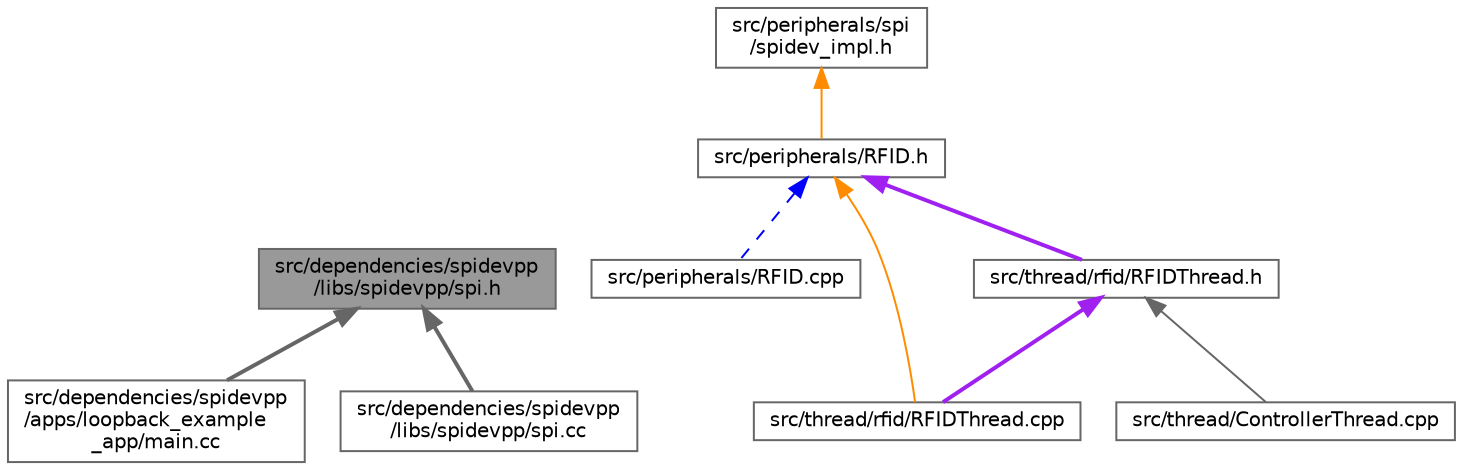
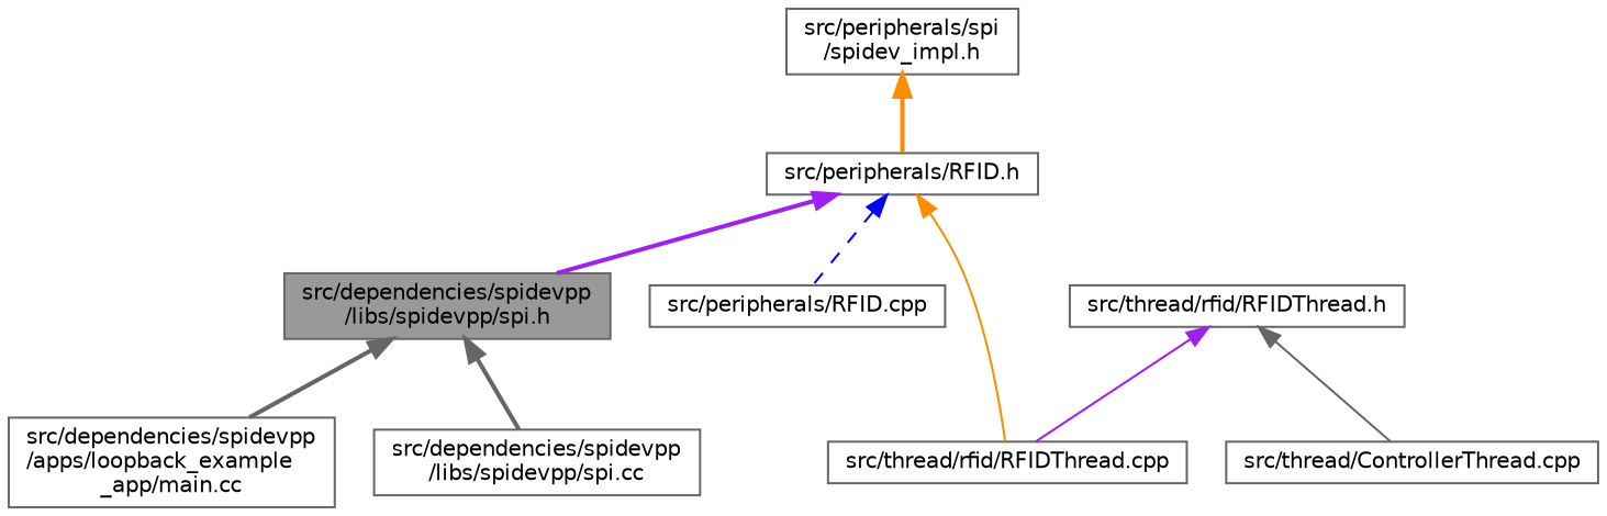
  digraph {
    node [color=grey40 fillcolor=white fontname=Helvetica fontsize=10 shape=box style=filled]
    edge [color=gray40 dir=back fontname=Helvetica fontsize=10 labelfontname=Helvetica labelfontsize=10 style=solid]
    n1 [color=gray40 fillcolor=grey60 fontcolor=black height=0.2 label="src/dependencies/spidevpp\l/libs/spidevpp/spi.h" width=0.4]
    n2 [height=0.2 label="src/dependencies/spidevpp\l/apps/loopback_example\l_app/main.cc" width=0.4]
    n3 [height=0.2 label="src/dependencies/spidevpp\l/libs/spidevpp/spi.cc" width=0.4]
    n4 [height=0.2 label="src/peripherals/spi\l/spidev_impl.h" width=0.4]
    n5 [height=0.2 label="src/peripherals/RFID.h" width=0.4]
    n6 [height=0.2 label="src/peripherals/RFID.cpp" width=0.4]
    n7 [height=0.2 label="src/thread/rfid/RFIDThread.cpp" width=0.4]
    n8 [height=0.2 label="src/thread/rfid/RFIDThread.h" width=0.4]
    n9 [height=0.2 label="src/thread/ControllerThread.cpp" width=0.4]
    n1 -> n2 [style=bold]
    n1 -> n3 [style=bold]
-   n4 -> n5 [color=darkorange]
+   n4 -> n5 [color=darkorange style=bold]
    n5 -> n6 [color=blue style=dashed]
    n5 -> n7 [color=darkorange]
-   n5 -> n8 [color=purple style=bold]
-   n8 -> n7 [color=purple style=bold]
+   n5 -> n1 [color=purple style=bold]
+   n8 -> n7 [color=purple]
    n8 -> n9
  }
